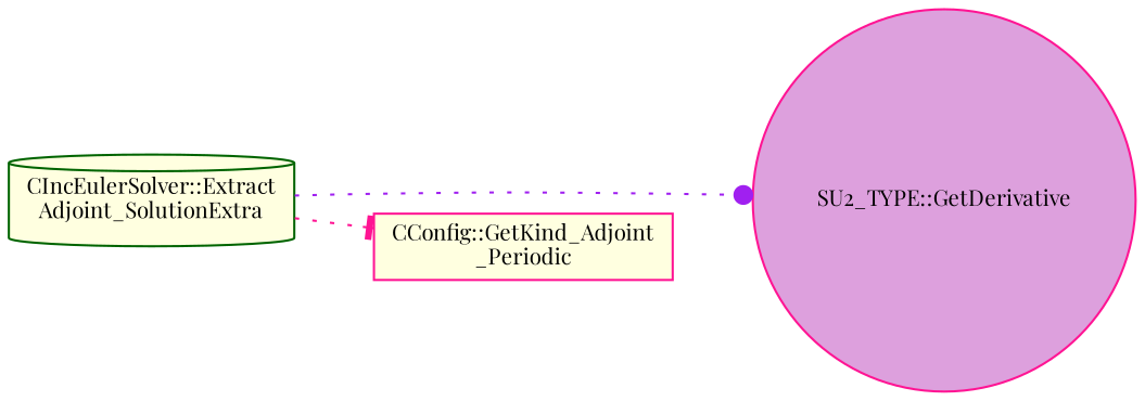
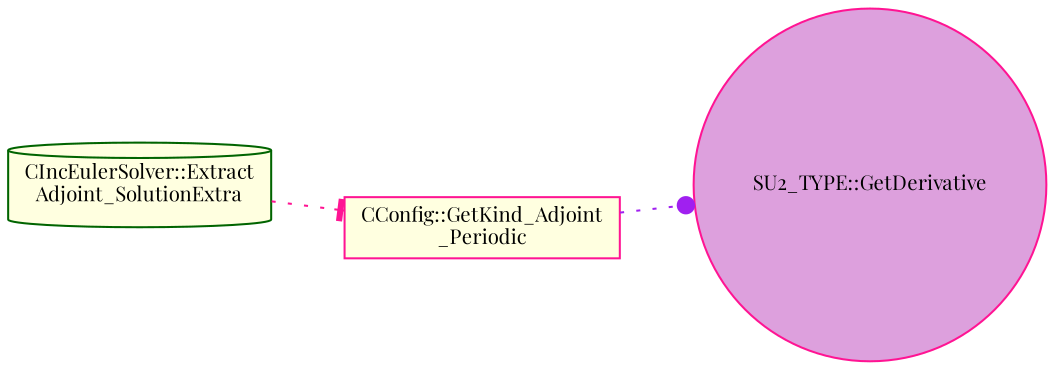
  digraph {
    fontname="Playfair Display"
    rankdir=LR
    node [color=deeppink fillcolor=lightyellow fontname="Playfair Display" fontsize=10 style=filled]
    edge [fontname="Playfair Display" fontsize=10 labelfontname=Helvetica labelfontsize=10 style=dotted]
    n1 [color=darkgreen fontcolor=black height=0.2 label="CIncEulerSolver::Extract\lAdjoint_SolutionExtra" shape=cylinder width=0.4]
    n2 [fillcolor=plum height=0.2 label="SU2_TYPE::GetDerivative" shape=circle width=0.4]
    n3 [height=0.2 label="CConfig::GetKind_Adjoint\l_Periodic" shape=box width=0.4]
-   n1 -> n2 [arrowhead=dot color=purple]
+   n3 -> n2 [arrowhead=dot color=purple]
    n1 -> n3 [arrowhead=tee color=deeppink]
  }
